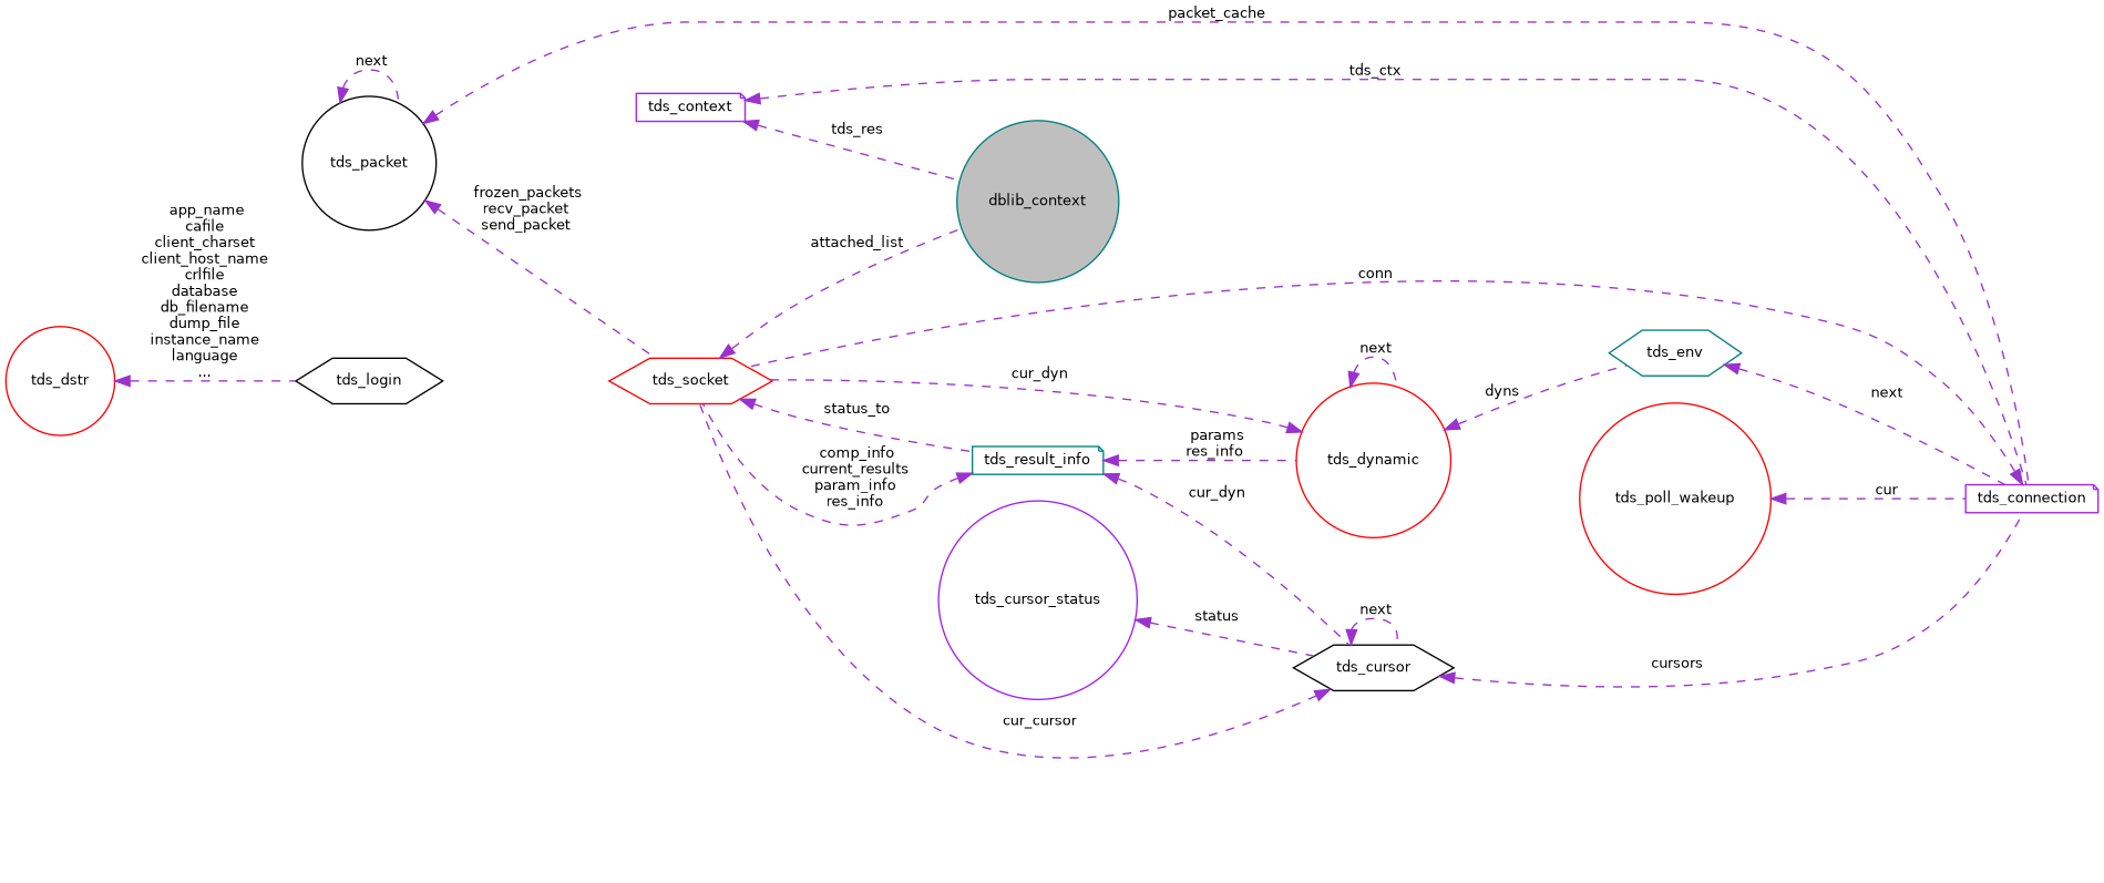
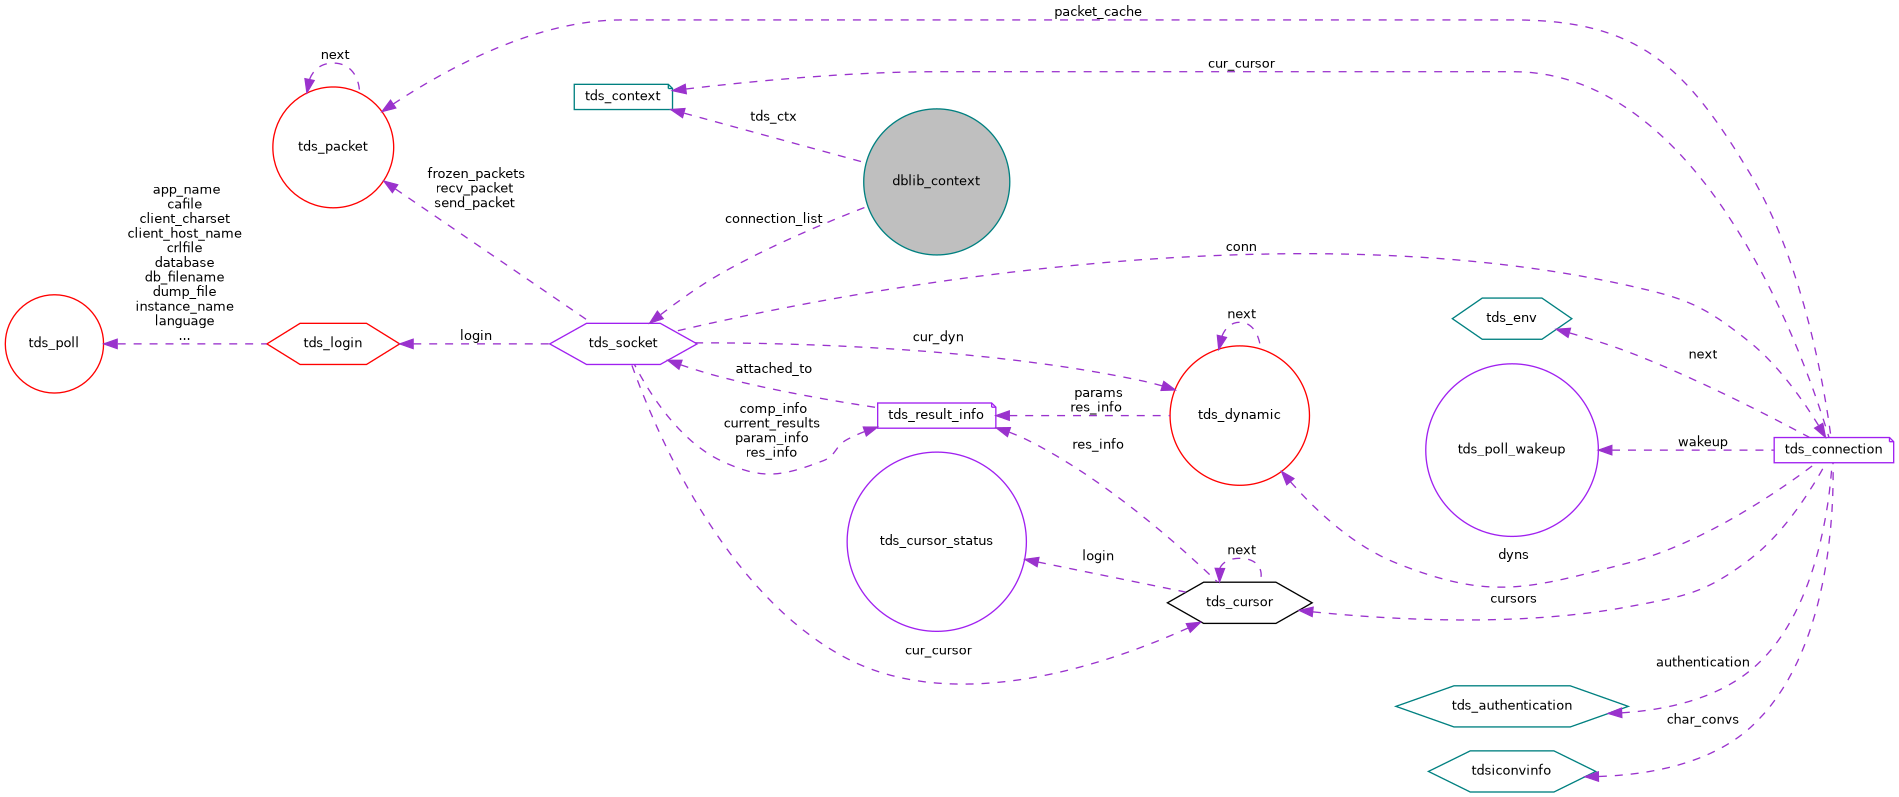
  digraph {
    rankdir=LR
    node [color=teal fillcolor=white fontname=Helvetica fontsize=10 shape=circle style=filled]
    edge [color=darkorchid3 dir=back fontname=Helvetica fontsize=10 labelfontname=Helvetica labelfontsize=10 style=dashed]
    n1 [fillcolor=grey75 fontcolor=black height=0.2 label=dblib_context width=0.4]
-   n2 [color=red height=0.2 label=tds_socket shape=hexagon width=0.4]
-   n3 [height=0.2 label=tds_result_info shape=note width=0.4]
+   n2 [color=purple height=0.2 label=tds_socket shape=hexagon width=0.4]
+   n3 [color=purple height=0.2 label=tds_result_info shape=note width=0.4]
    n4 [color=red height=0.2 label=tds_dynamic width=0.4]
    n5 [color=black height=0.2 label=tds_cursor shape=hexagon width=0.4]
-   n6 [color=black height=0.2 label=tds_login shape=hexagon width=0.4]
+   n6 [color=red height=0.2 label=tds_login shape=hexagon width=0.4]
    n7 [color=purple height=0.2 label=tds_connection shape=note width=0.4]
-   n8 [color=red height=0.2 label=tds_dstr width=0.4]
-   n9 [color=black height=0.2 label=tds_packet width=0.4]
+   n8 [color=red height=0.2 label=tds_poll width=0.4]
+   n9 [color=red height=0.2 label=tds_packet width=0.4]
    n10 [color=purple height=0.2 label=tds_cursor_status width=0.4]
-   n11 [color=red height=0.2 label=tds_poll_wakeup width=0.4]
+   n11 [color=purple height=0.2 label=tds_poll_wakeup width=0.4]
    n12 [height=0.2 label=tds_env shape=hexagon width=0.4]
-   n13 [color=purple height=0.2 label=tds_context shape=note width=0.4]
-   n2 -> n1 [label=" attached_list"]
-   n2 -> n3 [label=" status_to"]
+   n13 [height=0.2 label=tds_context shape=note width=0.4]
+   n14 [height=0.2 label=tds_authentication shape=hexagon width=0.4]
+   n15 [height=0.2 label=tdsiconvinfo shape=hexagon width=0.4]
+   n2 -> n1 [label=" connection_list"]
+   n2 -> n3 [label=" attached_to"]
    n3 -> n2 [label=" comp_info\ncurrent_results\nparam_info\nres_info"]
    n3 -> n4 [label=" params\nres_info"]
-   n3 -> n5 [label=" cur_dyn"]
+   n3 -> n5 [label=" res_info"]
    n4 -> n2 [label=" cur_dyn"]
    n4 -> n4 [label=" next"]
-   n4 -> n12 [label=" dyns"]
+   n4 -> n7 [label=" dyns"]
    n5 -> n2 [label=" cur_cursor"]
    n5 -> n5 [label=" next"]
    n5 -> n7 [label=" cursors"]
+   n6 -> n2 [label=" login"]
    n7 -> n2 [label=" conn"]
    n8 -> n6 [label=" app_name\ncafile\nclient_charset\nclient_host_name\ncrlfile\ndatabase\ndb_filename\ndump_file\ninstance_name\nlanguage\n..."]
    n9 -> n2 [label=" frozen_packets\nrecv_packet\nsend_packet"]
    n9 -> n7 [label=" packet_cache"]
    n9 -> n9 [label=" next"]
-   n10 -> n5 [label=" status"]
-   n11 -> n7 [label=" cur"]
+   n10 -> n5 [label=" login"]
+   n11 -> n7 [label=" wakeup"]
    n12 -> n7 [label=" next"]
-   n13 -> n1 [label=" tds_res"]
-   n13 -> n7 [label=" tds_ctx"]
+   n13 -> n1 [label=" tds_ctx"]
+   n13 -> n7 [label=" cur_cursor"]
+   n14 -> n7 [label=" authentication"]
+   n15 -> n7 [label=" char_convs"]
  }
